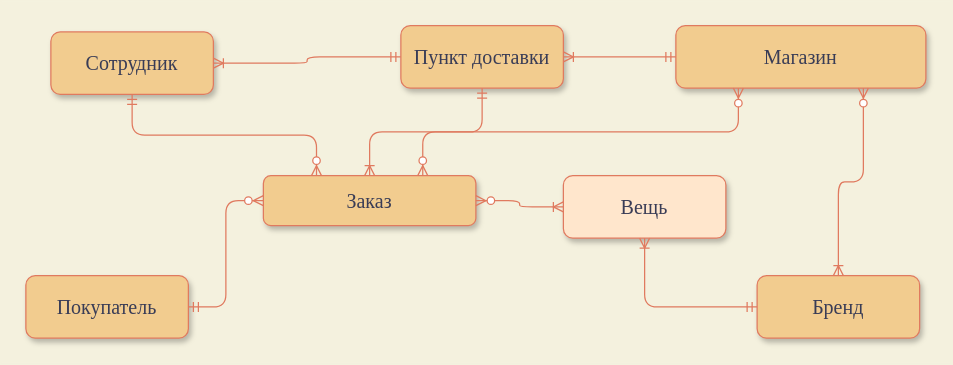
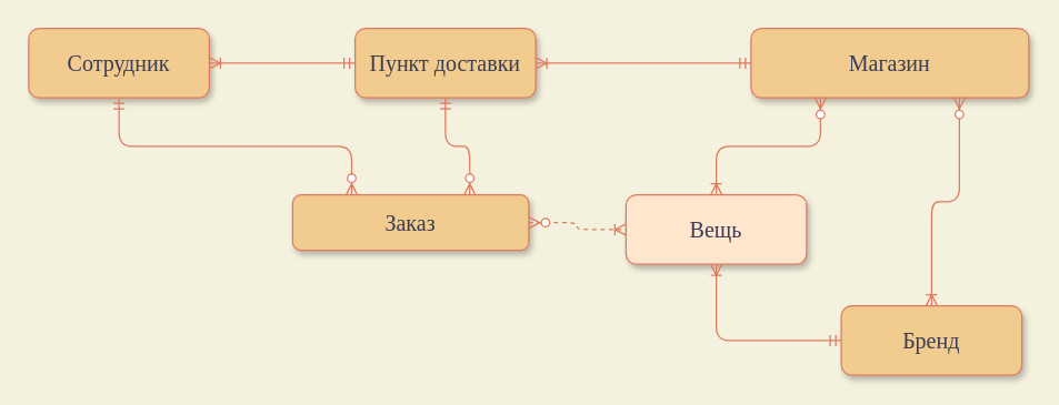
  <mxCell id="0" />
  <mxCell id="1" parent="0" />
  <mxCell id="2" value="&lt;font face=&quot;Georgia&quot; size=&quot;3&quot;&gt;Заказ&lt;/font&gt;" style="rounded=1;whiteSpace=wrap;html=1;shadow=1;glass=0;sketch=0;fillColor=#F2CC8F;strokeColor=#E07A5F;fontColor=#393C56;" vertex="1" parent="1"><mxGeometry x="210" y="140" width="170" height="40" as="geometry" /></mxCell>
- <mxCell id="3" value="&lt;font face=&quot;Georgia&quot; size=&quot;3&quot;&gt;Покупатель&lt;br&gt;&lt;/font&gt;" style="rounded=1;whiteSpace=wrap;html=1;shadow=1;fillColor=#F2CC8F;strokeColor=#E07A5F;fontColor=#393C56;" vertex="1" parent="1"><mxGeometry x="20" y="220" width="130" height="50" as="geometry" /></mxCell>
- <mxCell id="4" value="" style="edgeStyle=entityRelationEdgeStyle;fontSize=12;html=1;endArrow=ERzeroToMany;startArrow=ERmandOne;exitX=1;exitY=0.5;exitDx=0;exitDy=0;entryX=0;entryY=0.5;entryDx=0;entryDy=0;labelBackgroundColor=#F4F1DE;strokeColor=#E07A5F;fontColor=#393C56;" edge="1" parent="1" source="3" target="2"><mxGeometry width="100" height="100" relative="1" as="geometry"><mxPoint x="350" y="210" as="sourcePoint" /><mxPoint x="450" y="110" as="targetPoint" /></mxGeometry></mxCell>
- <mxCell id="5" value="&lt;font face=&quot;Georgia&quot; size=&quot;3&quot;&gt;Пункт доставки&lt;/font&gt;" style="rounded=1;whiteSpace=wrap;html=1;shadow=1;fillColor=#F2CC8F;strokeColor=#E07A5F;fontColor=#393C56;" vertex="1" parent="1"><mxGeometry x="320" y="20" width="130" height="50" as="geometry" /></mxCell>
+ <mxCell id="5" value="&lt;font face=&quot;Georgia&quot; size=&quot;3&quot;&gt;Пункт доставки&lt;/font&gt;" style="rounded=1;whiteSpace=wrap;html=1;shadow=1;fillColor=#F2CC8F;strokeColor=#E07A5F;fontColor=#393C56;" vertex="1" parent="1"><mxGeometry x="255" y="20" width="130" height="50" as="geometry" /></mxCell>
  <mxCell id="6" value="" style="fontSize=12;html=1;endArrow=ERzeroToMany;startArrow=ERmandOne;rounded=1;entryX=0.75;entryY=0;entryDx=0;entryDy=0;exitX=0.5;exitY=1;exitDx=0;exitDy=0;edgeStyle=orthogonalEdgeStyle;labelBackgroundColor=#F4F1DE;strokeColor=#E07A5F;fontColor=#393C56;" edge="1" parent="1" source="5" target="2"><mxGeometry width="100" height="100" relative="1" as="geometry"><mxPoint x="385" y="70" as="sourcePoint" /><mxPoint x="510" y="110" as="targetPoint" /></mxGeometry></mxCell>
  <mxCell id="7" value="&lt;font face=&quot;Georgia&quot; size=&quot;3&quot;&gt;Магазин&lt;/font&gt;" style="rounded=1;whiteSpace=wrap;html=1;shadow=1;fillColor=#F2CC8F;strokeColor=#E07A5F;fontColor=#393C56;" vertex="1" parent="1"><mxGeometry x="540" y="20" width="200" height="50" as="geometry" /></mxCell>
  <mxCell id="8" value="" style="edgeStyle=entityRelationEdgeStyle;fontSize=12;html=1;endArrow=ERoneToMany;startArrow=ERmandOne;strokeColor=#E07A5F;entryX=1;entryY=0.5;entryDx=0;entryDy=0;exitX=0;exitY=0.5;exitDx=0;exitDy=0;labelBackgroundColor=#F4F1DE;fontColor=#393C56;" edge="1" parent="1" source="7" target="5"><mxGeometry width="100" height="100" relative="1" as="geometry"><mxPoint x="350" y="130" as="sourcePoint" /><mxPoint x="500" y="80" as="targetPoint" /></mxGeometry></mxCell>
  <mxCell id="9" value="&lt;font face=&quot;Georgia&quot; size=&quot;3&quot;&gt;Вещь&lt;/font&gt;" style="rounded=1;whiteSpace=wrap;html=1;shadow=1;fillColor=#ffe6cc;strokeColor=#E07A5F;fontColor=#393C56;" vertex="1" parent="1"><mxGeometry x="450" y="140" width="130" height="50" as="geometry" /></mxCell>
- <mxCell id="10" value="" style="edgeStyle=orthogonalEdgeStyle;fontSize=12;html=1;endArrow=ERoneToMany;startArrow=ERzeroToMany;strokeColor=#E07A5F;exitX=1;exitY=0.5;exitDx=0;exitDy=0;entryX=0;entryY=0.5;entryDx=0;entryDy=0;labelBackgroundColor=#F4F1DE;fontColor=#393C56;" edge="1" parent="1" source="2" target="9"><mxGeometry width="100" height="100" relative="1" as="geometry"><mxPoint x="350" y="230" as="sourcePoint" /><mxPoint x="450" y="130" as="targetPoint" /></mxGeometry></mxCell>
- <mxCell id="11" value="&lt;font face=&quot;Georgia&quot; size=&quot;3&quot;&gt;Сотрудник&lt;br&gt;&lt;/font&gt;" style="rounded=1;whiteSpace=wrap;html=1;shadow=1;fillColor=#F2CC8F;strokeColor=#E07A5F;fontColor=#393C56;" vertex="1" parent="1"><mxGeometry x="40" y="25" width="130" height="50" as="geometry" /></mxCell>
+ <mxCell id="10" value="" style="edgeStyle=orthogonalEdgeStyle;fontSize=12;html=1;endArrow=ERoneToMany;startArrow=ERzeroToMany;strokeColor=#E07A5F;exitX=1;exitY=0.5;exitDx=0;exitDy=0;entryX=0;entryY=0.5;entryDx=0;entryDy=0;labelBackgroundColor=#F4F1DE;fontColor=#393C56;dashed=1;" edge="1" parent="1" source="2" target="9"><mxGeometry width="100" height="100" relative="1" as="geometry"><mxPoint x="350" y="230" as="sourcePoint" /><mxPoint x="450" y="130" as="targetPoint" /></mxGeometry></mxCell>
+ <mxCell id="11" value="&lt;font face=&quot;Georgia&quot; size=&quot;3&quot;&gt;Сотрудник&lt;br&gt;&lt;/font&gt;" style="rounded=1;whiteSpace=wrap;html=1;shadow=1;fillColor=#F2CC8F;strokeColor=#E07A5F;fontColor=#393C56;" vertex="1" parent="1"><mxGeometry x="20" y="20" width="130" height="50" as="geometry" /></mxCell>
  <mxCell id="12" value="" style="edgeStyle=orthogonalEdgeStyle;fontSize=12;html=1;endArrow=ERoneToMany;startArrow=ERmandOne;strokeColor=#E07A5F;entryX=1;entryY=0.5;entryDx=0;entryDy=0;exitX=0;exitY=0.5;exitDx=0;exitDy=0;labelBackgroundColor=#F4F1DE;fontColor=#393C56;" edge="1" parent="1" source="5" target="11"><mxGeometry width="100" height="100" relative="1" as="geometry"><mxPoint x="350" y="210" as="sourcePoint" /><mxPoint x="450" y="110" as="targetPoint" /></mxGeometry></mxCell>
  <mxCell id="13" value="" style="fontSize=12;html=1;endArrow=ERzeroToMany;startArrow=ERmandOne;rounded=1;entryX=0.25;entryY=0;entryDx=0;entryDy=0;exitX=0.5;exitY=1;exitDx=0;exitDy=0;edgeStyle=orthogonalEdgeStyle;labelBackgroundColor=#F4F1DE;strokeColor=#E07A5F;fontColor=#393C56;" edge="1" parent="1" source="11" target="2"><mxGeometry width="100" height="100" relative="1" as="geometry"><mxPoint x="427.5" y="80" as="sourcePoint" /><mxPoint x="427.5" y="150" as="targetPoint" /></mxGeometry></mxCell>
  <mxCell id="14" style="edgeStyle=orthogonalEdgeStyle;rounded=1;orthogonalLoop=1;jettySize=auto;html=1;exitX=0.5;exitY=1;exitDx=0;exitDy=0;strokeColor=#E07A5F;labelBackgroundColor=#F4F1DE;fontColor=#393C56;" edge="1" parent="1" source="9" target="9"><mxGeometry relative="1" as="geometry" /></mxCell>
  <mxCell id="15" value="&lt;font face=&quot;Georgia&quot; size=&quot;3&quot;&gt;Бренд&lt;br&gt;&lt;/font&gt;" style="rounded=1;whiteSpace=wrap;html=1;shadow=1;fillColor=#F2CC8F;strokeColor=#E07A5F;fontColor=#393C56;" vertex="1" parent="1"><mxGeometry x="605" y="220" width="130" height="50" as="geometry" /></mxCell>
  <mxCell id="16" value="" style="edgeStyle=orthogonalEdgeStyle;fontSize=12;html=1;endArrow=ERoneToMany;startArrow=ERmandOne;strokeColor=#E07A5F;entryX=0.5;entryY=1;entryDx=0;entryDy=0;exitX=0;exitY=0.5;exitDx=0;exitDy=0;labelBackgroundColor=#F4F1DE;fontColor=#393C56;" edge="1" parent="1" source="15" target="9"><mxGeometry width="100" height="100" relative="1" as="geometry"><mxPoint x="350" y="210" as="sourcePoint" /><mxPoint x="450" y="110" as="targetPoint" /></mxGeometry></mxCell>
  <mxCell id="17" value="" style="edgeStyle=orthogonalEdgeStyle;fontSize=12;html=1;endArrow=ERoneToMany;startArrow=ERzeroToMany;strokeColor=#E07A5F;exitX=0.75;exitY=1;exitDx=0;exitDy=0;entryX=0.5;entryY=0;entryDx=0;entryDy=0;labelBackgroundColor=#F4F1DE;fontColor=#393C56;" edge="1" parent="1" source="7" target="15"><mxGeometry width="100" height="100" relative="1" as="geometry"><mxPoint x="350" y="210" as="sourcePoint" /><mxPoint x="450" y="110" as="targetPoint" /></mxGeometry></mxCell>
- <mxCell id="18" value="" style="edgeStyle=orthogonalEdgeStyle;fontSize=12;html=1;endArrow=ERoneToMany;startArrow=ERzeroToMany;strokeColor=#E07A5F;exitX=0.25;exitY=1;exitDx=0;exitDy=0;labelBackgroundColor=#F4F1DE;fontColor=#393C56;" edge="1" parent="1" source="7" target="2"><mxGeometry width="100" height="100" relative="1" as="geometry"><mxPoint x="647.5" y="80" as="sourcePoint" /><mxPoint x="695" y="230" as="targetPoint" /></mxGeometry></mxCell>
+ <mxCell id="18" value="" style="edgeStyle=orthogonalEdgeStyle;fontSize=12;html=1;endArrow=ERoneToMany;startArrow=ERzeroToMany;strokeColor=#E07A5F;exitX=0.25;exitY=1;exitDx=0;exitDy=0;entryX=0.5;entryY=0;entryDx=0;entryDy=0;labelBackgroundColor=#F4F1DE;fontColor=#393C56;" edge="1" parent="1" source="7" target="9"><mxGeometry width="100" height="100" relative="1" as="geometry"><mxPoint x="647.5" y="80" as="sourcePoint" /><mxPoint x="695" y="230" as="targetPoint" /></mxGeometry></mxCell>
